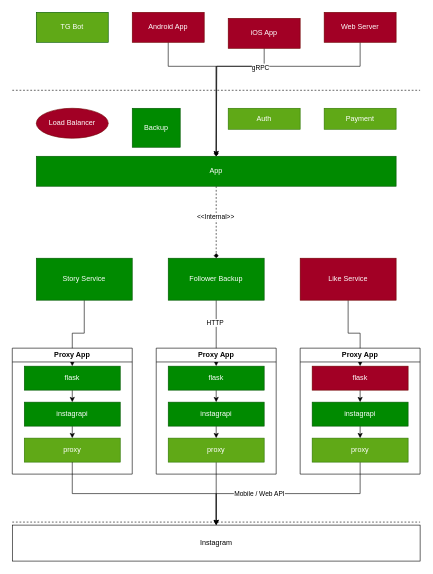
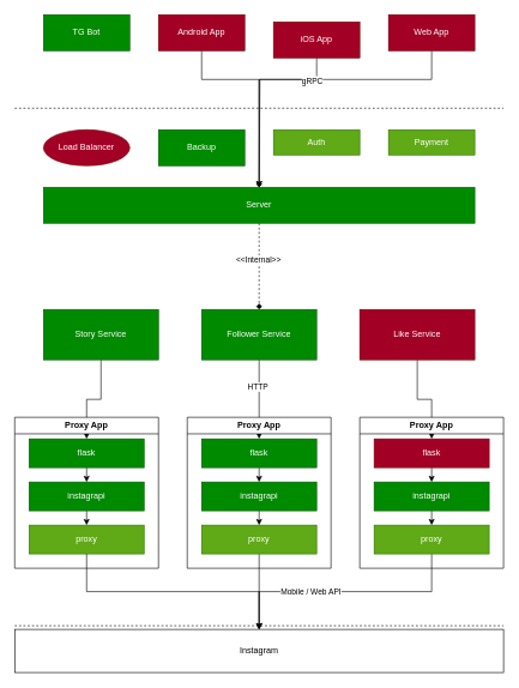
  <mxCell id="0" />
  <mxCell id="1" parent="0" />
  <mxCell id="2" value="" style="endArrow=none;dashed=1;html=1;rounded=0;" parent="1" edge="1"><mxGeometry width="50" height="50" relative="1" as="geometry"><mxPoint x="20" y="150" as="sourcePoint" /><mxPoint x="700" y="150" as="targetPoint" /></mxGeometry></mxCell>
- <mxCell id="3" value="TG Bot" style="rounded=0;whiteSpace=wrap;html=1;fillColor=#60a917;fontColor=#ffffff;strokeColor=#005700;" parent="1" vertex="1"><mxGeometry x="60" y="20" width="120" height="50" as="geometry" /></mxCell>
+ <mxCell id="3" value="TG Bot" style="rounded=0;whiteSpace=wrap;html=1;fillColor=#008a00;fontColor=#ffffff;strokeColor=#005700;" parent="1" vertex="1"><mxGeometry x="60" y="20" width="120" height="50" as="geometry" /></mxCell>
  <mxCell id="4" style="edgeStyle=orthogonalEdgeStyle;rounded=0;orthogonalLoop=1;jettySize=auto;html=1;exitX=0.5;exitY=1;exitDx=0;exitDy=0;entryX=0.5;entryY=0;entryDx=0;entryDy=0;endArrow=diamond;" parent="1" source="5" target="13" edge="1"><mxGeometry relative="1" as="geometry"><Array as="points"><mxPoint x="280" y="110" /><mxPoint x="360" y="110" /></Array></mxGeometry></mxCell>
  <mxCell id="5" value="Android App" style="rounded=0;whiteSpace=wrap;html=1;fillColor=#a20025;fontColor=#ffffff;strokeColor=#6F0000;" parent="1" vertex="1"><mxGeometry x="220" y="20" width="120" height="50" as="geometry" /></mxCell>
  <mxCell id="6" style="edgeStyle=orthogonalEdgeStyle;rounded=0;orthogonalLoop=1;jettySize=auto;html=1;exitX=0.5;exitY=1;exitDx=0;exitDy=0;" parent="1" source="7" edge="1"><mxGeometry relative="1" as="geometry"><mxPoint x="360" y="260" as="targetPoint" /><Array as="points"><mxPoint x="440" y="110" /><mxPoint x="361" y="110" /></Array></mxGeometry></mxCell>
  <mxCell id="7" value="iOS App" style="rounded=0;whiteSpace=wrap;html=1;fillColor=#a20025;fontColor=#ffffff;strokeColor=#6F0000;" parent="1" vertex="1"><mxGeometry x="380" y="30" width="120" height="50" as="geometry" /></mxCell>
  <mxCell id="8" style="edgeStyle=orthogonalEdgeStyle;rounded=0;orthogonalLoop=1;jettySize=auto;html=1;exitX=0.5;exitY=1;exitDx=0;exitDy=0;entryX=0.5;entryY=0;entryDx=0;entryDy=0;" parent="1" source="10" target="13" edge="1"><mxGeometry relative="1" as="geometry"><Array as="points"><mxPoint x="600" y="110" /><mxPoint x="360" y="110" /></Array></mxGeometry></mxCell>
  <mxCell id="9" value="gRPC" style="edgeLabel;html=1;align=center;verticalAlign=middle;resizable=0;points=[];" parent="8" vertex="1" connectable="0"><mxGeometry x="-0.039" y="1" relative="1" as="geometry"><mxPoint as="offset" /></mxGeometry></mxCell>
- <mxCell id="10" value="Web Server" style="rounded=0;whiteSpace=wrap;html=1;fillColor=#a20025;fontColor=#ffffff;strokeColor=#6F0000;" parent="1" vertex="1"><mxGeometry x="540" y="20" width="120" height="50" as="geometry" /></mxCell>
+ <mxCell id="10" value="Web App" style="rounded=0;whiteSpace=wrap;html=1;fillColor=#a20025;fontColor=#ffffff;strokeColor=#6F0000;" parent="1" vertex="1"><mxGeometry x="540" y="20" width="120" height="50" as="geometry" /></mxCell>
  <mxCell id="11" style="edgeStyle=orthogonalEdgeStyle;rounded=0;orthogonalLoop=1;jettySize=auto;html=1;exitX=0.5;exitY=1;exitDx=0;exitDy=0;entryX=0.5;entryY=0;entryDx=0;entryDy=0;dashed=1;endArrow=diamond;" parent="1" source="13" target="18" edge="1"><mxGeometry relative="1" as="geometry" /></mxCell>
  <mxCell id="12" value="&amp;lt;&amp;lt;Internal&amp;gt;&amp;gt;" style="edgeLabel;html=1;align=center;verticalAlign=middle;resizable=0;points=[];" parent="11" vertex="1" connectable="0"><mxGeometry x="-0.167" y="-2" relative="1" as="geometry"><mxPoint as="offset" /></mxGeometry></mxCell>
- <mxCell id="13" value="App" style="rounded=0;whiteSpace=wrap;html=1;fillColor=#008a00;fontColor=#ffffff;strokeColor=#005700;" parent="1" vertex="1"><mxGeometry x="60" y="260" width="600" height="50" as="geometry" /></mxCell>
+ <mxCell id="13" value="Server" style="rounded=0;whiteSpace=wrap;html=1;fillColor=#008a00;fontColor=#ffffff;strokeColor=#005700;" parent="1" vertex="1"><mxGeometry x="60" y="260" width="600" height="50" as="geometry" /></mxCell>
  <mxCell id="14" style="edgeStyle=orthogonalEdgeStyle;rounded=0;orthogonalLoop=1;jettySize=auto;html=1;exitX=0.5;exitY=1;exitDx=0;exitDy=0;entryX=0.5;entryY=0;entryDx=0;entryDy=0;" parent="1" source="15" target="27" edge="1"><mxGeometry relative="1" as="geometry" /></mxCell>
  <mxCell id="15" value="Story Service" style="rounded=0;whiteSpace=wrap;html=1;fillColor=#008a00;fontColor=#ffffff;strokeColor=#005700;" parent="1" vertex="1"><mxGeometry x="60" y="430" width="160" height="70" as="geometry" /></mxCell>
  <mxCell id="16" style="edgeStyle=orthogonalEdgeStyle;rounded=0;orthogonalLoop=1;jettySize=auto;html=1;exitX=0.5;exitY=1;exitDx=0;exitDy=0;entryX=0.5;entryY=0;entryDx=0;entryDy=0;" parent="1" source="18" target="39" edge="1"><mxGeometry relative="1" as="geometry" /></mxCell>
  <mxCell id="17" value="HTTP" style="edgeLabel;html=1;align=center;verticalAlign=middle;resizable=0;points=[];" parent="16" vertex="1" connectable="0"><mxGeometry x="-0.327" y="-3" relative="1" as="geometry"><mxPoint as="offset" /></mxGeometry></mxCell>
- <mxCell id="18" value="Follower Backup" style="rounded=0;whiteSpace=wrap;html=1;fillColor=#008a00;fontColor=#ffffff;strokeColor=#005700;" parent="1" vertex="1"><mxGeometry x="280" y="430" width="160" height="70" as="geometry" /></mxCell>
+ <mxCell id="18" value="Follower Service" style="rounded=0;whiteSpace=wrap;html=1;fillColor=#008a00;fontColor=#ffffff;strokeColor=#005700;" parent="1" vertex="1"><mxGeometry x="280" y="430" width="160" height="70" as="geometry" /></mxCell>
  <mxCell id="19" style="edgeStyle=orthogonalEdgeStyle;rounded=0;orthogonalLoop=1;jettySize=auto;html=1;exitX=0.5;exitY=1;exitDx=0;exitDy=0;entryX=0.5;entryY=0;entryDx=0;entryDy=0;" parent="1" source="20" target="45" edge="1"><mxGeometry relative="1" as="geometry" /></mxCell>
  <mxCell id="20" value="Like Service" style="rounded=0;whiteSpace=wrap;html=1;fillColor=#a20025;fontColor=#ffffff;strokeColor=#6F0000;" parent="1" vertex="1"><mxGeometry x="500" y="430" width="160" height="70" as="geometry" /></mxCell>
  <mxCell id="21" value="Load Balancer" style="ellipse;whiteSpace=wrap;html=1;fillColor=#a20025;fontColor=#ffffff;strokeColor=#6F0000;" parent="1" vertex="1"><mxGeometry x="60" y="180" width="120" height="50" as="geometry" /></mxCell>
  <mxCell id="22" value="Proxy App" style="swimlane;whiteSpace=wrap;html=1;" parent="1" vertex="1"><mxGeometry x="20" y="580" width="200" height="210" as="geometry" /></mxCell>
  <mxCell id="23" value="proxy" style="rounded=0;whiteSpace=wrap;html=1;fillColor=#60a917;fontColor=#ffffff;strokeColor=#2D7600;" parent="22" vertex="1"><mxGeometry x="20" y="150" width="160" height="40" as="geometry" /></mxCell>
  <mxCell id="24" style="edgeStyle=orthogonalEdgeStyle;rounded=0;orthogonalLoop=1;jettySize=auto;html=1;exitX=0.5;exitY=1;exitDx=0;exitDy=0;entryX=0.5;entryY=0;entryDx=0;entryDy=0;" parent="22" source="25" target="23" edge="1"><mxGeometry relative="1" as="geometry" /></mxCell>
  <mxCell id="25" value="instagrapi" style="rounded=0;whiteSpace=wrap;html=1;fillColor=#008a00;fontColor=#ffffff;strokeColor=#005700;" parent="22" vertex="1"><mxGeometry x="20" y="90" width="160" height="40" as="geometry" /></mxCell>
  <mxCell id="26" style="edgeStyle=orthogonalEdgeStyle;rounded=0;orthogonalLoop=1;jettySize=auto;html=1;exitX=0.5;exitY=1;exitDx=0;exitDy=0;entryX=0.5;entryY=0;entryDx=0;entryDy=0;" parent="22" source="27" target="25" edge="1"><mxGeometry relative="1" as="geometry" /></mxCell>
  <mxCell id="27" value="flask" style="rounded=0;whiteSpace=wrap;html=1;fillColor=#008a00;fontColor=#ffffff;strokeColor=#005700;" parent="22" vertex="1"><mxGeometry x="20" y="30" width="160" height="40" as="geometry" /></mxCell>
  <mxCell id="28" value="Instagram" style="rounded=0;whiteSpace=wrap;html=1;" parent="1" vertex="1"><mxGeometry x="20" y="875" width="680" height="60" as="geometry" /></mxCell>
  <mxCell id="29" style="edgeStyle=orthogonalEdgeStyle;rounded=0;orthogonalLoop=1;jettySize=auto;html=1;exitX=0.5;exitY=1;exitDx=0;exitDy=0;entryX=0.5;entryY=0;entryDx=0;entryDy=0;" parent="1" source="23" target="28" edge="1"><mxGeometry relative="1" as="geometry" /></mxCell>
  <mxCell id="30" style="edgeStyle=orthogonalEdgeStyle;rounded=0;orthogonalLoop=1;jettySize=auto;html=1;exitX=0.5;exitY=1;exitDx=0;exitDy=0;entryX=0.5;entryY=0;entryDx=0;entryDy=0;" parent="1" source="35" target="28" edge="1"><mxGeometry relative="1" as="geometry"><mxPoint x="360" y="770" as="sourcePoint" /></mxGeometry></mxCell>
  <mxCell id="31" style="edgeStyle=orthogonalEdgeStyle;rounded=0;orthogonalLoop=1;jettySize=auto;html=1;exitX=0.5;exitY=1;exitDx=0;exitDy=0;entryX=0.5;entryY=0;entryDx=0;entryDy=0;" parent="1" source="41" target="28" edge="1"><mxGeometry relative="1" as="geometry"><mxPoint x="600" y="770" as="sourcePoint" /></mxGeometry></mxCell>
  <mxCell id="32" value="Mobile / Web API" style="edgeLabel;html=1;align=center;verticalAlign=middle;resizable=0;points=[];" parent="31" vertex="1" connectable="0"><mxGeometry x="0.281" relative="1" as="geometry"><mxPoint as="offset" /></mxGeometry></mxCell>
  <mxCell id="33" value="" style="endArrow=none;dashed=1;html=1;rounded=0;" parent="1" edge="1"><mxGeometry width="50" height="50" relative="1" as="geometry"><mxPoint x="20" y="870" as="sourcePoint" /><mxPoint x="700" y="870" as="targetPoint" /></mxGeometry></mxCell>
  <mxCell id="34" value="Proxy&amp;nbsp;App" style="swimlane;whiteSpace=wrap;html=1;" parent="1" vertex="1"><mxGeometry x="260" y="580" width="200" height="210" as="geometry" /></mxCell>
  <mxCell id="35" value="proxy" style="rounded=0;whiteSpace=wrap;html=1;fillColor=#60a917;fontColor=#ffffff;strokeColor=#2D7600;" parent="34" vertex="1"><mxGeometry x="20" y="150" width="160" height="40" as="geometry" /></mxCell>
  <mxCell id="36" style="edgeStyle=orthogonalEdgeStyle;rounded=0;orthogonalLoop=1;jettySize=auto;html=1;exitX=0.5;exitY=1;exitDx=0;exitDy=0;entryX=0.5;entryY=0;entryDx=0;entryDy=0;" parent="34" source="37" target="35" edge="1"><mxGeometry relative="1" as="geometry" /></mxCell>
  <mxCell id="37" value="instagrapi" style="rounded=0;whiteSpace=wrap;html=1;fillColor=#008a00;fontColor=#ffffff;strokeColor=#005700;" parent="34" vertex="1"><mxGeometry x="20" y="90" width="160" height="40" as="geometry" /></mxCell>
  <mxCell id="38" style="edgeStyle=orthogonalEdgeStyle;rounded=0;orthogonalLoop=1;jettySize=auto;html=1;exitX=0.5;exitY=1;exitDx=0;exitDy=0;entryX=0.5;entryY=0;entryDx=0;entryDy=0;" parent="34" source="39" target="37" edge="1"><mxGeometry relative="1" as="geometry" /></mxCell>
  <mxCell id="39" value="flask" style="rounded=0;whiteSpace=wrap;html=1;fillColor=#008a00;fontColor=#ffffff;strokeColor=#005700;" parent="34" vertex="1"><mxGeometry x="20" y="30" width="160" height="40" as="geometry" /></mxCell>
  <mxCell id="40" value="Proxy&amp;nbsp;App" style="swimlane;whiteSpace=wrap;html=1;" parent="1" vertex="1"><mxGeometry x="500" y="580" width="200" height="210" as="geometry" /></mxCell>
  <mxCell id="41" value="proxy" style="rounded=0;whiteSpace=wrap;html=1;fillColor=#60a917;fontColor=#ffffff;strokeColor=#2D7600;" parent="40" vertex="1"><mxGeometry x="20" y="150" width="160" height="40" as="geometry" /></mxCell>
  <mxCell id="42" style="edgeStyle=orthogonalEdgeStyle;rounded=0;orthogonalLoop=1;jettySize=auto;html=1;exitX=0.5;exitY=1;exitDx=0;exitDy=0;entryX=0.5;entryY=0;entryDx=0;entryDy=0;" parent="40" source="43" target="41" edge="1"><mxGeometry relative="1" as="geometry" /></mxCell>
  <mxCell id="43" value="instagrapi" style="rounded=0;whiteSpace=wrap;html=1;fillColor=#008a00;fontColor=#ffffff;strokeColor=#005700;" parent="40" vertex="1"><mxGeometry x="20" y="90" width="160" height="40" as="geometry" /></mxCell>
  <mxCell id="44" style="edgeStyle=orthogonalEdgeStyle;rounded=0;orthogonalLoop=1;jettySize=auto;html=1;exitX=0.5;exitY=1;exitDx=0;exitDy=0;entryX=0.5;entryY=0;entryDx=0;entryDy=0;" parent="40" source="45" target="43" edge="1"><mxGeometry relative="1" as="geometry" /></mxCell>
  <mxCell id="45" value="flask" style="rounded=0;whiteSpace=wrap;html=1;fillColor=#a20025;fontColor=#ffffff;strokeColor=#6F0000;" parent="40" vertex="1"><mxGeometry x="20" y="30" width="160" height="40" as="geometry" /></mxCell>
- <mxCell id="46" value="Backup" style="rounded=0;whiteSpace=wrap;html=1;fillColor=#008a00;fontColor=#ffffff;strokeColor=#005700;" parent="1" vertex="1"><mxGeometry x="220" y="180" width="80" height="65" as="geometry" /></mxCell>
+ <mxCell id="46" value="Backup" style="rounded=0;whiteSpace=wrap;html=1;fillColor=#008a00;fontColor=#ffffff;strokeColor=#005700;" parent="1" vertex="1"><mxGeometry x="220" y="180" width="120" height="50" as="geometry" /></mxCell>
  <mxCell id="47" value="Auth" style="rounded=0;whiteSpace=wrap;html=1;fillColor=#60a917;fontColor=#ffffff;strokeColor=#2D7600;" parent="1" vertex="1"><mxGeometry x="380" y="180" width="120" height="35" as="geometry" /></mxCell>
  <mxCell id="48" value="Payment" style="rounded=0;whiteSpace=wrap;html=1;fillColor=#60a917;fontColor=#ffffff;strokeColor=#2D7600;" parent="1" vertex="1"><mxGeometry x="540" y="180" width="120" height="35" as="geometry" /></mxCell>
